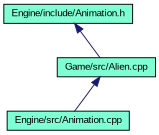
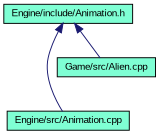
  digraph {
    fontname="Liberation Sans"
    node [color=black fillcolor=aquamarine fontname="Liberation Sans" fontsize=10 shape=record style=filled]
    edge [color=midnightblue dir=back fontname="Liberation Sans" fontsize=10 labelfontname=Helvetica labelfontsize=10 style=solid]
    n1 [fontcolor=black height=0.2 label="Engine/include/Animation.h" width=0.4]
    n2 [height=0.2 label="Engine/src/Animation.cpp" width=0.4]
    n3 [height=0.2 label="Game/src/Alien.cpp" width=0.4]
-   n3 -> n2
+   n1 -> n2
    n1 -> n3
  }
